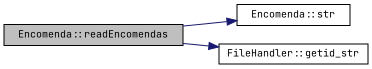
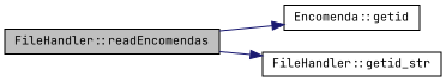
  digraph {
    fontname="JetBrains Mono"
    rankdir=LR
    node [color=black fillcolor=white fontname="JetBrains Mono" fontsize=10 shape=record style=filled]
    edge [color=midnightblue fontname="JetBrains Mono" fontsize=10 labelfontname=Helvetica labelfontsize=10 style=solid]
-   n1 [fillcolor=grey75 fontcolor=black height=0.2 label="Encomenda::readEncomendas" width=0.4]
-   n2 [height=0.2 label="Encomenda::str" width=0.4]
+   n1 [fillcolor=grey75 fontcolor=black height=0.2 label="FileHandler::readEncomendas" width=0.4]
+   n2 [height=0.2 label="Encomenda::getid" width=0.4]
    n3 [height=0.2 label="FileHandler::getid_str" width=0.4]
    n1 -> n2
    n1 -> n3
  }
